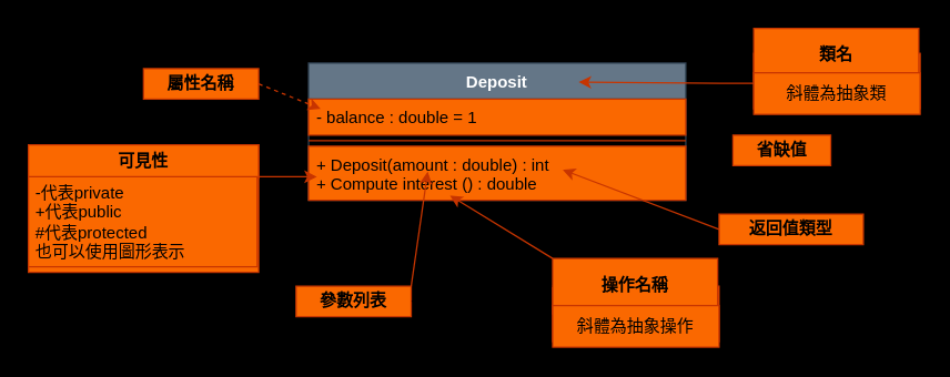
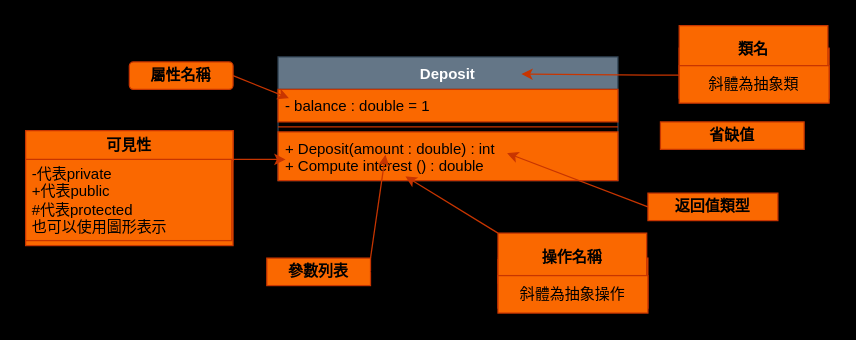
  <mxCell id="0" />
  <mxCell id="1" parent="0" />
  <mxCell id="2" value="Deposit&lt;br&gt;" style="swimlane;fontStyle=1;align=center;verticalAlign=top;childLayout=stackLayout;horizontal=1;startSize=26;horizontalStack=0;resizeParent=1;resizeParentMax=0;resizeLast=0;collapsible=1;marginBottom=0;whiteSpace=wrap;html=1;strokeColor=#314354;fontColor=#ffffff;fillColor=#647687;" parent="1" vertex="1"><mxGeometry x="222" y="45" width="272" height="99" as="geometry" /></mxCell>
  <mxCell id="3" value="- balance : double = 1" style="text;strokeColor=#C73500;fillColor=#fa6800;align=left;verticalAlign=top;spacingLeft=4;spacingRight=4;overflow=hidden;rotatable=0;points=[[0,0.5],[1,0.5]];portConstraint=eastwest;whiteSpace=wrap;html=1;fontColor=#000000;" parent="2" vertex="1"><mxGeometry y="26" width="272" height="26" as="geometry" /></mxCell>
  <mxCell id="4" value="" style="line;strokeWidth=1;fillColor=#fa6800;align=left;verticalAlign=middle;spacingTop=-1;spacingLeft=3;spacingRight=3;rotatable=0;labelPosition=right;points=[];portConstraint=eastwest;strokeColor=#C73500;fontColor=#000000;" parent="2" vertex="1"><mxGeometry y="52" width="272" height="8" as="geometry" /></mxCell>
  <mxCell id="5" value="+ Deposit(amount : double) : int&lt;br&gt;+ Compute interest () : double" style="text;strokeColor=#C73500;fillColor=#fa6800;align=left;verticalAlign=top;spacingLeft=4;spacingRight=4;overflow=hidden;rotatable=0;points=[[0,0.5],[1,0.5]];portConstraint=eastwest;whiteSpace=wrap;html=1;fontColor=#000000;" parent="2" vertex="1"><mxGeometry y="60" width="272" height="39" as="geometry" /></mxCell>
  <mxCell id="6" value="&lt;b&gt;參數列表&lt;/b&gt;" style="rounded=0;whiteSpace=wrap;html=1;strokeColor=#C73500;fontColor=#000000;fillColor=#fa6800;" parent="1" vertex="1"><mxGeometry x="213" y="206" width="83" height="22" as="geometry" /></mxCell>
- <mxCell id="7" value="&lt;b&gt;屬性名稱&lt;/b&gt;" style="rounded=0;whiteSpace=wrap;html=1;strokeColor=#C73500;fillColor=#fa6800;fontColor=#000000;" parent="1" vertex="1"><mxGeometry x="103" y="49" width="83" height="22" as="geometry" /></mxCell>
+ <mxCell id="7" value="&lt;b&gt;屬性名稱&lt;/b&gt;" style="whiteSpace=wrap;html=1;strokeColor=#C73500;fillColor=#fa6800;fontColor=#000000;rounded=1;" parent="1" vertex="1"><mxGeometry x="103" y="49" width="83" height="22" as="geometry" /></mxCell>
  <mxCell id="8" value="" style="rounded=0;whiteSpace=wrap;html=1;strokeColor=#C73500;fontColor=#000000;fillColor=#fa6800;align=left;" parent="1" vertex="1"><mxGeometry x="20" y="104" width="166" height="92" as="geometry" /></mxCell>
  <mxCell id="9" style="rounded=0;orthogonalLoop=1;jettySize=auto;html=1;exitX=1;exitY=0.25;exitDx=0;exitDy=0;strokeColor=#C73500;fillColor=#fa6800;" parent="1" source="8" edge="1"><mxGeometry relative="1" as="geometry"><mxPoint x="228" y="127" as="targetPoint" /></mxGeometry></mxCell>
  <mxCell id="10" value="&lt;b&gt;可見性&lt;/b&gt;" style="text;html=1;strokeColor=#C73500;fillColor=#fa6800;align=center;verticalAlign=middle;whiteSpace=wrap;rounded=0;fontColor=#000000;" parent="1" vertex="1"><mxGeometry x="20" y="104" width="166" height="24" as="geometry" /></mxCell>
  <mxCell id="11" value="&amp;nbsp;-代表private&lt;br style=&quot;border-color: var(--border-color);&quot;&gt;&lt;span style=&quot;&quot;&gt;&amp;nbsp;+代表public&lt;/span&gt;&lt;br style=&quot;border-color: var(--border-color);&quot;&gt;&lt;span style=&quot;&quot;&gt;&amp;nbsp;#代表protected&lt;/span&gt;&lt;br style=&quot;border-color: var(--border-color);&quot;&gt;&lt;span style=&quot;&quot;&gt;&amp;nbsp;也可以使用圖形表示&lt;/span&gt;" style="text;html=1;strokeColor=#C73500;fillColor=#fa6800;align=left;verticalAlign=middle;whiteSpace=wrap;rounded=0;fontColor=#000000;" parent="1" vertex="1"><mxGeometry x="20" y="127" width="165" height="65" as="geometry" /></mxCell>
  <mxCell id="12" value="" style="rounded=0;whiteSpace=wrap;html=1;strokeColor=#C73500;fontColor=#000000;fillColor=#fa6800;" parent="1" vertex="1"><mxGeometry x="398" y="206" width="120" height="40" as="geometry" /></mxCell>
  <mxCell id="13" value="" style="edgeStyle=orthogonalEdgeStyle;rounded=0;orthogonalLoop=1;jettySize=auto;html=1;dashed=1;" edge="1" parent="1" source="14" target="6"><mxGeometry relative="1" as="geometry" /></mxCell>
  <mxCell id="14" value="&lt;b&gt;操作名稱&lt;/b&gt;" style="text;html=1;strokeColor=#C73500;fillColor=#fa6800;align=center;verticalAlign=middle;whiteSpace=wrap;rounded=0;fontColor=#000000;" parent="1" vertex="1"><mxGeometry x="398" y="186" width="119" height="40" as="geometry" /></mxCell>
  <mxCell id="15" value="斜體為抽象操作" style="text;html=1;strokeColor=#C73500;fillColor=#fa6800;align=center;verticalAlign=middle;whiteSpace=wrap;rounded=0;fontColor=#000000;" parent="1" vertex="1"><mxGeometry x="398" y="220" width="120" height="30" as="geometry" /></mxCell>
  <mxCell id="16" value="&lt;b&gt;返回值類型&lt;/b&gt;" style="rounded=0;whiteSpace=wrap;html=1;strokeColor=#C73500;fontColor=#000000;fillColor=#fa6800;" parent="1" vertex="1"><mxGeometry x="518" y="154" width="104" height="22" as="geometry" /></mxCell>
- <mxCell id="17" value="&lt;b&gt;省缺值&lt;/b&gt;" style="rounded=0;whiteSpace=wrap;html=1;strokeColor=#C73500;fontColor=#000000;fillColor=#fa6800;" parent="1" vertex="1"><mxGeometry x="528" y="97" width="70.5" height="22" as="geometry" /></mxCell>
+ <mxCell id="17" value="&lt;b&gt;省缺值&lt;/b&gt;" style="rounded=0;whiteSpace=wrap;html=1;strokeColor=#C73500;fontColor=#000000;fillColor=#fa6800;" parent="1" vertex="1"><mxGeometry x="528" y="97" width="115" height="22" as="geometry" /></mxCell>
  <mxCell id="18" value="" style="rounded=0;whiteSpace=wrap;html=1;strokeColor=#C73500;fontColor=#000000;fillColor=#fa6800;" parent="1" vertex="1"><mxGeometry x="543" y="38" width="120" height="40" as="geometry" /></mxCell>
  <mxCell id="19" value="&lt;b&gt;類名&lt;/b&gt;" style="text;html=1;strokeColor=#C73500;fillColor=#fa6800;align=center;verticalAlign=middle;whiteSpace=wrap;rounded=0;fontColor=#000000;" parent="1" vertex="1"><mxGeometry x="543" y="20" width="119" height="38" as="geometry" /></mxCell>
  <mxCell id="20" value="斜體為抽象類" style="text;html=1;strokeColor=#C73500;fillColor=#fa6800;align=center;verticalAlign=middle;whiteSpace=wrap;rounded=0;fontColor=#000000;" parent="1" vertex="1"><mxGeometry x="543" y="52" width="120" height="30" as="geometry" /></mxCell>
  <mxCell id="21" style="edgeStyle=orthogonalEdgeStyle;rounded=0;orthogonalLoop=1;jettySize=auto;html=1;exitX=0;exitY=0.25;exitDx=0;exitDy=0;entryX=0.716;entryY=0.139;entryDx=0;entryDy=0;entryPerimeter=0;strokeColor=#C73500;strokeWidth=1;fillColor=#fa6800;" parent="1" source="20" target="2" edge="1"><mxGeometry relative="1" as="geometry" /></mxCell>
  <mxCell id="22" style="rounded=0;orthogonalLoop=1;jettySize=auto;html=1;exitX=0;exitY=0.5;exitDx=0;exitDy=0;entryX=0.674;entryY=0.437;entryDx=0;entryDy=0;entryPerimeter=0;strokeColor=#C73500;strokeWidth=1;fillColor=#fa6800;" parent="1" source="16" target="5" edge="1"><mxGeometry relative="1" as="geometry" /></mxCell>
  <mxCell id="23" style="rounded=0;orthogonalLoop=1;jettySize=auto;html=1;exitX=0;exitY=0;exitDx=0;exitDy=0;entryX=0.375;entryY=0.913;entryDx=0;entryDy=0;entryPerimeter=0;strokeColor=#C73500;fillColor=#fa6800;" parent="1" source="14" target="5" edge="1"><mxGeometry relative="1" as="geometry" /></mxCell>
  <mxCell id="24" style="rounded=0;orthogonalLoop=1;jettySize=auto;html=1;exitX=1;exitY=0;exitDx=0;exitDy=0;entryX=0.316;entryY=0.468;entryDx=0;entryDy=0;entryPerimeter=0;strokeColor=#C73500;fillColor=#fa6800;" parent="1" source="6" target="5" edge="1"><mxGeometry relative="1" as="geometry" /></mxCell>
- <mxCell id="25" style="rounded=0;orthogonalLoop=1;jettySize=auto;html=1;exitX=1;exitY=0.5;exitDx=0;exitDy=0;entryX=0.032;entryY=0.269;entryDx=0;entryDy=0;entryPerimeter=0;strokeColor=#C73500;fillColor=#fa6800;dashed=1;" parent="1" source="7" target="3" edge="1"><mxGeometry relative="1" as="geometry" /></mxCell>
+ <mxCell id="25" style="rounded=0;orthogonalLoop=1;jettySize=auto;html=1;exitX=1;exitY=0.5;exitDx=0;exitDy=0;entryX=0.032;entryY=0.269;entryDx=0;entryDy=0;entryPerimeter=0;strokeColor=#C73500;fillColor=#fa6800;" parent="1" source="7" target="3" edge="1"><mxGeometry relative="1" as="geometry" /></mxCell>
